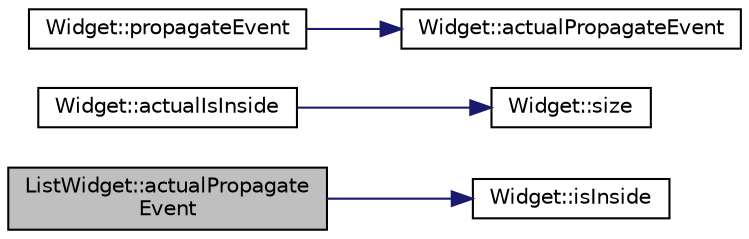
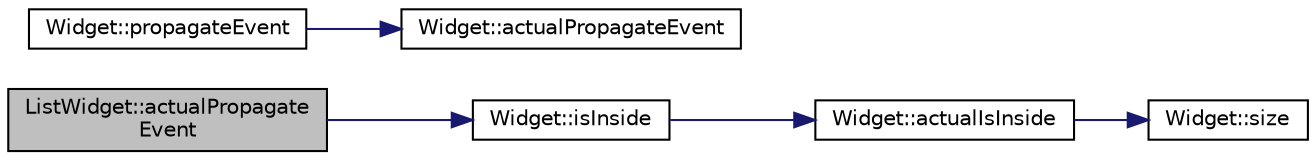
  digraph {
    rankdir=LR
    node [color=black fillcolor=white fontname=Helvetica fontsize=10 shape=record style=filled]
    edge [color=midnightblue fontname=Helvetica fontsize=10 labelfontname=Helvetica labelfontsize=10 style=solid]
    n1 [fillcolor=grey75 fontcolor=black height=0.2 label="ListWidget::actualPropagate\lEvent" width=0.4]
    n2 [height=0.2 label="Widget::isInside" width=0.4]
    n3 [height=0.2 label="Widget::actualIsInside" width=0.4]
    n4 [height=0.2 label="Widget::propagateEvent" width=0.4]
    n5 [height=0.2 label="Widget::actualPropagateEvent" width=0.4]
    n6 [height=0.2 label="Widget::size" width=0.4]
    n1 -> n2
+   n2 -> n3
    n3 -> n6
    n4 -> n5
  }
